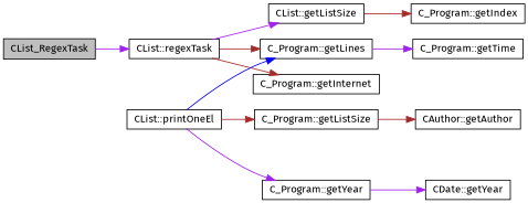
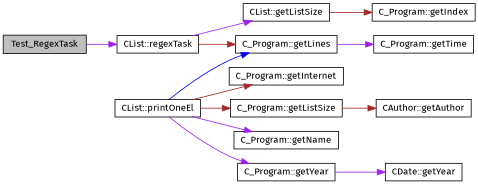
  digraph {
    fontname="Fira Sans"
    rankdir=LR
    node [color=black fillcolor=white fontname="Fira Sans" fontsize=12 shape=record style=filled]
    edge [color=purple fontname="Fira Sans" fontsize=12 labelfontname=Helvetica labelfontsize=12 style=solid]
-   n1 [fillcolor=grey75 fontcolor=black height=0.2 label=CList_RegexTask width=0.4]
+   n1 [fillcolor=grey75 fontcolor=black height=0.2 label=Test_RegexTask width=0.4]
    n2 [height=0.2 label="CList::regexTask" width=0.4]
    n3 [height=0.2 label="CList::getListSize" width=0.4]
    n4 [height=0.2 label="C_Program::getLines" width=0.4]
    n5 [height=0.2 label="C_Program::getIndex" width=0.4]
    n6 [height=0.2 label="CList::printOneEl" width=0.4]
    n7 [height=0.2 label="C_Program::getListSize" width=0.4]
    n8 [height=0.2 label="C_Program::getInternet" width=0.4]
+   n9 [height=0.2 label="C_Program::getName" width=0.4]
    n10 [height=0.2 label="C_Program::getYear" width=0.4]
    n11 [height=0.2 label="CAuthor::getAuthor" width=0.4]
    n12 [height=0.2 label="C_Program::getTime" width=0.4]
    n13 [height=0.2 label="CDate::getYear" width=0.4]
    n1 -> n2
    n2 -> n3
    n2 -> n4 [color=brown]
    n3 -> n5 [color=brown]
    n4 -> n12
    n6 -> n4 [color=blue]
    n6 -> n7 [color=brown]
-   n2 -> n8 [color=brown]
+   n6 -> n8 [color=brown]
+   n6 -> n9
    n6 -> n10
    n7 -> n11 [color=brown]
    n10 -> n13
  }
